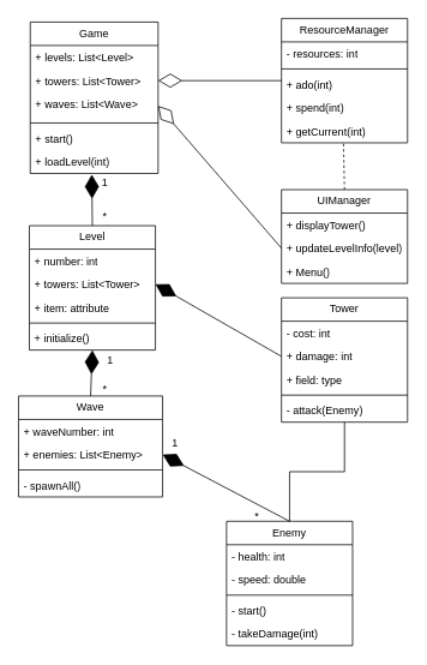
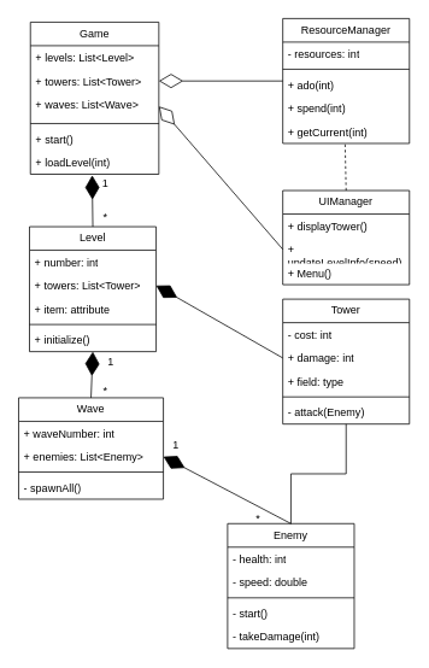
  <mxCell id="0" />
  <mxCell id="1" parent="0" />
  <mxCell id="2" value="Game" style="swimlane;fontStyle=0;childLayout=stackLayout;horizontal=1;startSize=26;fillColor=none;horizontalStack=0;resizeParent=1;resizeParentMax=0;resizeLast=0;collapsible=1;marginBottom=0;whiteSpace=wrap;html=1;" parent="1" vertex="1"><mxGeometry x="33" y="24" width="142" height="168" as="geometry" /></mxCell>
  <mxCell id="3" value="+ levels: List&amp;lt;Level&amp;gt;" style="text;strokeColor=none;fillColor=none;align=left;verticalAlign=top;spacingLeft=4;spacingRight=4;overflow=hidden;rotatable=0;points=[[0,0.5],[1,0.5]];portConstraint=eastwest;whiteSpace=wrap;html=1;" parent="2" vertex="1"><mxGeometry y="26" width="142" height="26" as="geometry" /></mxCell>
  <mxCell id="4" value="+ towers: List&amp;lt;Tower&amp;gt;" style="text;strokeColor=none;fillColor=none;align=left;verticalAlign=top;spacingLeft=4;spacingRight=4;overflow=hidden;rotatable=0;points=[[0,0.5],[1,0.5]];portConstraint=eastwest;whiteSpace=wrap;html=1;" parent="2" vertex="1"><mxGeometry y="52" width="142" height="26" as="geometry" /></mxCell>
  <mxCell id="5" value="+ waves: List&amp;lt;Wave&amp;gt;" style="text;strokeColor=none;fillColor=none;align=left;verticalAlign=top;spacingLeft=4;spacingRight=4;overflow=hidden;rotatable=0;points=[[0,0.5],[1,0.5]];portConstraint=eastwest;whiteSpace=wrap;html=1;" parent="2" vertex="1"><mxGeometry y="78" width="142" height="30" as="geometry" /></mxCell>
  <mxCell id="6" value="" style="line;strokeWidth=1;fillColor=none;align=left;verticalAlign=middle;spacingTop=-1;spacingLeft=3;spacingRight=3;rotatable=0;labelPosition=right;points=[];portConstraint=eastwest;strokeColor=inherit;" parent="2" vertex="1"><mxGeometry y="108" width="142" height="8" as="geometry" /></mxCell>
  <mxCell id="7" value="+ start()" style="text;strokeColor=none;fillColor=none;align=left;verticalAlign=top;spacingLeft=4;spacingRight=4;overflow=hidden;rotatable=0;points=[[0,0.5],[1,0.5]];portConstraint=eastwest;whiteSpace=wrap;html=1;" parent="2" vertex="1"><mxGeometry y="116" width="142" height="26" as="geometry" /></mxCell>
  <mxCell id="8" value="+ loadLevel(int)" style="text;strokeColor=none;fillColor=none;align=left;verticalAlign=top;spacingLeft=4;spacingRight=4;overflow=hidden;rotatable=0;points=[[0,0.5],[1,0.5]];portConstraint=eastwest;whiteSpace=wrap;html=1;" parent="2" vertex="1"><mxGeometry y="142" width="142" height="26" as="geometry" /></mxCell>
  <mxCell id="9" value="Level" style="swimlane;fontStyle=0;childLayout=stackLayout;horizontal=1;startSize=26;fillColor=none;horizontalStack=0;resizeParent=1;resizeParentMax=0;resizeLast=0;collapsible=1;marginBottom=0;whiteSpace=wrap;html=1;" parent="1" vertex="1"><mxGeometry x="32" y="250" width="140" height="138" as="geometry" /></mxCell>
  <mxCell id="10" value="+ number: int" style="text;strokeColor=none;fillColor=none;align=left;verticalAlign=top;spacingLeft=4;spacingRight=4;overflow=hidden;rotatable=0;points=[[0,0.5],[1,0.5]];portConstraint=eastwest;whiteSpace=wrap;html=1;" parent="9" vertex="1"><mxGeometry y="26" width="140" height="26" as="geometry" /></mxCell>
  <mxCell id="11" value="+ towers: List&amp;lt;Tower&amp;gt;" style="text;strokeColor=none;fillColor=none;align=left;verticalAlign=top;spacingLeft=4;spacingRight=4;overflow=hidden;rotatable=0;points=[[0,0.5],[1,0.5]];portConstraint=eastwest;whiteSpace=wrap;html=1;" parent="9" vertex="1"><mxGeometry y="52" width="140" height="26" as="geometry" /></mxCell>
  <mxCell id="12" value="+ item: attribute" style="text;strokeColor=none;fillColor=none;align=left;verticalAlign=top;spacingLeft=4;spacingRight=4;overflow=hidden;rotatable=0;points=[[0,0.5],[1,0.5]];portConstraint=eastwest;whiteSpace=wrap;html=1;" parent="9" vertex="1"><mxGeometry y="78" width="140" height="26" as="geometry" /></mxCell>
  <mxCell id="13" value="" style="line;strokeWidth=1;fillColor=none;align=left;verticalAlign=middle;spacingTop=-1;spacingLeft=3;spacingRight=3;rotatable=0;labelPosition=right;points=[];portConstraint=eastwest;strokeColor=inherit;" parent="9" vertex="1"><mxGeometry y="104" width="140" height="8" as="geometry" /></mxCell>
  <mxCell id="14" value="+ initialize()" style="text;strokeColor=none;fillColor=none;align=left;verticalAlign=top;spacingLeft=4;spacingRight=4;overflow=hidden;rotatable=0;points=[[0,0.5],[1,0.5]];portConstraint=eastwest;whiteSpace=wrap;html=1;" parent="9" vertex="1"><mxGeometry y="112" width="140" height="26" as="geometry" /></mxCell>
  <mxCell id="15" value="ResourceManager" style="swimlane;fontStyle=0;childLayout=stackLayout;horizontal=1;startSize=26;fillColor=none;horizontalStack=0;resizeParent=1;resizeParentMax=0;resizeLast=0;collapsible=1;marginBottom=0;whiteSpace=wrap;html=1;" parent="1" vertex="1"><mxGeometry x="312" y="20" width="140" height="138" as="geometry" /></mxCell>
  <mxCell id="16" value="- resources: int" style="text;strokeColor=none;fillColor=none;align=left;verticalAlign=top;spacingLeft=4;spacingRight=4;overflow=hidden;rotatable=0;points=[[0,0.5],[1,0.5]];portConstraint=eastwest;whiteSpace=wrap;html=1;" parent="15" vertex="1"><mxGeometry y="26" width="140" height="26" as="geometry" /></mxCell>
  <mxCell id="17" value="" style="line;strokeWidth=1;fillColor=none;align=left;verticalAlign=middle;spacingTop=-1;spacingLeft=3;spacingRight=3;rotatable=0;labelPosition=right;points=[];portConstraint=eastwest;strokeColor=inherit;" parent="15" vertex="1"><mxGeometry y="52" width="140" height="8" as="geometry" /></mxCell>
  <mxCell id="18" value="+ ado(int)" style="text;strokeColor=none;fillColor=none;align=left;verticalAlign=top;spacingLeft=4;spacingRight=4;overflow=hidden;rotatable=0;points=[[0,0.5],[1,0.5]];portConstraint=eastwest;whiteSpace=wrap;html=1;" parent="15" vertex="1"><mxGeometry y="60" width="140" height="26" as="geometry" /></mxCell>
  <mxCell id="19" value="+ spend(int)" style="text;strokeColor=none;fillColor=none;align=left;verticalAlign=top;spacingLeft=4;spacingRight=4;overflow=hidden;rotatable=0;points=[[0,0.5],[1,0.5]];portConstraint=eastwest;whiteSpace=wrap;html=1;" parent="15" vertex="1"><mxGeometry y="86" width="140" height="26" as="geometry" /></mxCell>
  <mxCell id="20" value="+ getCurrent(int)" style="text;strokeColor=none;fillColor=none;align=left;verticalAlign=top;spacingLeft=4;spacingRight=4;overflow=hidden;rotatable=0;points=[[0,0.5],[1,0.5]];portConstraint=eastwest;whiteSpace=wrap;html=1;" parent="15" vertex="1"><mxGeometry y="112" width="140" height="26" as="geometry" /></mxCell>
  <mxCell id="21" value="UIManager" style="swimlane;fontStyle=0;childLayout=stackLayout;horizontal=1;startSize=26;fillColor=none;horizontalStack=0;resizeParent=1;resizeParentMax=0;resizeLast=0;collapsible=1;marginBottom=0;whiteSpace=wrap;html=1;" parent="1" vertex="1"><mxGeometry x="312" y="210" width="140" height="104" as="geometry" /></mxCell>
  <mxCell id="22" value="+ displayTower()" style="text;strokeColor=none;fillColor=none;align=left;verticalAlign=top;spacingLeft=4;spacingRight=4;overflow=hidden;rotatable=0;points=[[0,0.5],[1,0.5]];portConstraint=eastwest;whiteSpace=wrap;html=1;" parent="21" vertex="1"><mxGeometry y="26" width="140" height="26" as="geometry" /></mxCell>
- <mxCell id="23" value="+ updateLevelInfo(level)" style="text;strokeColor=none;fillColor=none;align=left;verticalAlign=top;spacingLeft=4;spacingRight=4;overflow=hidden;rotatable=0;points=[[0,0.5],[1,0.5]];portConstraint=eastwest;whiteSpace=wrap;html=1;" parent="21" vertex="1"><mxGeometry y="52" width="140" height="26" as="geometry" /></mxCell>
+ <mxCell id="23" value="+ updateLevelInfo(speed)" style="text;strokeColor=none;fillColor=none;align=left;verticalAlign=top;spacingLeft=4;spacingRight=4;overflow=hidden;rotatable=0;points=[[0,0.5],[1,0.5]];portConstraint=eastwest;whiteSpace=wrap;html=1;" parent="21" vertex="1"><mxGeometry y="52" width="140" height="26" as="geometry" /></mxCell>
  <mxCell id="24" value="+ Menu()" style="text;strokeColor=none;fillColor=none;align=left;verticalAlign=top;spacingLeft=4;spacingRight=4;overflow=hidden;rotatable=0;points=[[0,0.5],[1,0.5]];portConstraint=eastwest;whiteSpace=wrap;html=1;" parent="21" vertex="1"><mxGeometry y="78" width="140" height="26" as="geometry" /></mxCell>
  <mxCell id="25" value="Tower" style="swimlane;fontStyle=0;childLayout=stackLayout;horizontal=1;startSize=26;fillColor=none;horizontalStack=0;resizeParent=1;resizeParentMax=0;resizeLast=0;collapsible=1;marginBottom=0;whiteSpace=wrap;html=1;" parent="1" vertex="1"><mxGeometry x="312" y="330" width="140" height="138" as="geometry" /></mxCell>
  <mxCell id="26" value="- cost: int" style="text;strokeColor=none;fillColor=none;align=left;verticalAlign=top;spacingLeft=4;spacingRight=4;overflow=hidden;rotatable=0;points=[[0,0.5],[1,0.5]];portConstraint=eastwest;whiteSpace=wrap;html=1;" parent="25" vertex="1"><mxGeometry y="26" width="140" height="26" as="geometry" /></mxCell>
  <mxCell id="27" value="+ damage: int" style="text;strokeColor=none;fillColor=none;align=left;verticalAlign=top;spacingLeft=4;spacingRight=4;overflow=hidden;rotatable=0;points=[[0,0.5],[1,0.5]];portConstraint=eastwest;whiteSpace=wrap;html=1;" parent="25" vertex="1"><mxGeometry y="52" width="140" height="26" as="geometry" /></mxCell>
  <mxCell id="28" value="+ field: type" style="text;strokeColor=none;fillColor=none;align=left;verticalAlign=top;spacingLeft=4;spacingRight=4;overflow=hidden;rotatable=0;points=[[0,0.5],[1,0.5]];portConstraint=eastwest;whiteSpace=wrap;html=1;" parent="25" vertex="1"><mxGeometry y="78" width="140" height="26" as="geometry" /></mxCell>
  <mxCell id="29" value="" style="line;strokeWidth=1;fillColor=none;align=left;verticalAlign=middle;spacingTop=-1;spacingLeft=3;spacingRight=3;rotatable=0;labelPosition=right;points=[];portConstraint=eastwest;strokeColor=inherit;" parent="25" vertex="1"><mxGeometry y="104" width="140" height="8" as="geometry" /></mxCell>
  <mxCell id="30" value="- attack(Enemy)" style="text;strokeColor=none;fillColor=none;align=left;verticalAlign=top;spacingLeft=4;spacingRight=4;overflow=hidden;rotatable=0;points=[[0,0.5],[1,0.5]];portConstraint=eastwest;whiteSpace=wrap;html=1;" parent="25" vertex="1"><mxGeometry y="112" width="140" height="26" as="geometry" /></mxCell>
  <mxCell id="31" value="Wave" style="swimlane;fontStyle=0;childLayout=stackLayout;horizontal=1;startSize=26;fillColor=none;horizontalStack=0;resizeParent=1;resizeParentMax=0;resizeLast=0;collapsible=1;marginBottom=0;whiteSpace=wrap;html=1;" parent="1" vertex="1"><mxGeometry x="20" y="439" width="160" height="112" as="geometry" /></mxCell>
  <mxCell id="32" value="+ waveNumber: int" style="text;strokeColor=none;fillColor=none;align=left;verticalAlign=top;spacingLeft=4;spacingRight=4;overflow=hidden;rotatable=0;points=[[0,0.5],[1,0.5]];portConstraint=eastwest;whiteSpace=wrap;html=1;" parent="31" vertex="1"><mxGeometry y="26" width="160" height="26" as="geometry" /></mxCell>
  <mxCell id="33" value="+ enemies: List&amp;lt;Enemy&amp;gt;" style="text;strokeColor=none;fillColor=none;align=left;verticalAlign=top;spacingLeft=4;spacingRight=4;overflow=hidden;rotatable=0;points=[[0,0.5],[1,0.5]];portConstraint=eastwest;whiteSpace=wrap;html=1;" parent="31" vertex="1"><mxGeometry y="52" width="160" height="26" as="geometry" /></mxCell>
  <mxCell id="34" value="" style="line;strokeWidth=1;fillColor=none;align=left;verticalAlign=middle;spacingTop=-1;spacingLeft=3;spacingRight=3;rotatable=0;labelPosition=right;points=[];portConstraint=eastwest;strokeColor=inherit;" parent="31" vertex="1"><mxGeometry y="78" width="160" height="8" as="geometry" /></mxCell>
  <mxCell id="35" value="- spawnAll()" style="text;strokeColor=none;fillColor=none;align=left;verticalAlign=top;spacingLeft=4;spacingRight=4;overflow=hidden;rotatable=0;points=[[0,0.5],[1,0.5]];portConstraint=eastwest;whiteSpace=wrap;html=1;" parent="31" vertex="1"><mxGeometry y="86" width="160" height="26" as="geometry" /></mxCell>
  <mxCell id="36" style="edgeStyle=orthogonalEdgeStyle;rounded=0;orthogonalLoop=1;jettySize=auto;html=1;exitX=0.5;exitY=0;exitDx=0;exitDy=0;entryX=0.5;entryY=1;entryDx=0;entryDy=0;endArrow=none;startFill=0;" edge="1" parent="1" source="37" target="25"><mxGeometry relative="1" as="geometry" /></mxCell>
  <mxCell id="37" value="Enemy" style="swimlane;fontStyle=0;childLayout=stackLayout;horizontal=1;startSize=26;fillColor=none;horizontalStack=0;resizeParent=1;resizeParentMax=0;resizeLast=0;collapsible=1;marginBottom=0;whiteSpace=wrap;html=1;" parent="1" vertex="1"><mxGeometry x="251" y="578" width="140" height="138" as="geometry" /></mxCell>
  <mxCell id="38" value="- health: int" style="text;strokeColor=none;fillColor=none;align=left;verticalAlign=top;spacingLeft=4;spacingRight=4;overflow=hidden;rotatable=0;points=[[0,0.5],[1,0.5]];portConstraint=eastwest;whiteSpace=wrap;html=1;" parent="37" vertex="1"><mxGeometry y="26" width="140" height="26" as="geometry" /></mxCell>
  <mxCell id="39" value="- speed: double" style="text;strokeColor=none;fillColor=none;align=left;verticalAlign=top;spacingLeft=4;spacingRight=4;overflow=hidden;rotatable=0;points=[[0,0.5],[1,0.5]];portConstraint=eastwest;whiteSpace=wrap;html=1;" parent="37" vertex="1"><mxGeometry y="52" width="140" height="26" as="geometry" /></mxCell>
  <mxCell id="40" value="" style="line;strokeWidth=1;fillColor=none;align=left;verticalAlign=middle;spacingTop=-1;spacingLeft=3;spacingRight=3;rotatable=0;labelPosition=right;points=[];portConstraint=eastwest;strokeColor=inherit;" parent="37" vertex="1"><mxGeometry y="78" width="140" height="8" as="geometry" /></mxCell>
  <mxCell id="41" value="- start()" style="text;strokeColor=none;fillColor=none;align=left;verticalAlign=top;spacingLeft=4;spacingRight=4;overflow=hidden;rotatable=0;points=[[0,0.5],[1,0.5]];portConstraint=eastwest;whiteSpace=wrap;html=1;" parent="37" vertex="1"><mxGeometry y="86" width="140" height="26" as="geometry" /></mxCell>
  <mxCell id="42" value="- takeDamage(int)" style="text;strokeColor=none;fillColor=none;align=left;verticalAlign=top;spacingLeft=4;spacingRight=4;overflow=hidden;rotatable=0;points=[[0,0.5],[1,0.5]];portConstraint=eastwest;whiteSpace=wrap;html=1;" parent="37" vertex="1"><mxGeometry y="112" width="140" height="26" as="geometry" /></mxCell>
  <mxCell id="43" value="" style="endArrow=diamondThin;endFill=1;endSize=24;html=1;rounded=0;entryX=0.481;entryY=1.045;entryDx=0;entryDy=0;entryPerimeter=0;exitX=0.5;exitY=0;exitDx=0;exitDy=0;" edge="1" parent="1" source="9" target="8"><mxGeometry width="160" relative="1" as="geometry"><mxPoint x="126" y="277" as="sourcePoint" /><mxPoint x="286" y="277" as="targetPoint" /></mxGeometry></mxCell>
  <mxCell id="44" value="" style="endArrow=diamondThin;endFill=1;endSize=24;html=1;rounded=0;exitX=0;exitY=0.5;exitDx=0;exitDy=0;entryX=1;entryY=0.5;entryDx=0;entryDy=0;" edge="1" parent="1" source="27" target="11"><mxGeometry width="160" relative="1" as="geometry"><mxPoint x="150" y="347" as="sourcePoint" /><mxPoint x="252" y="310" as="targetPoint" /></mxGeometry></mxCell>
  <mxCell id="45" value="" style="endArrow=diamondThin;endFill=1;endSize=24;html=1;rounded=0;exitX=0.5;exitY=0;exitDx=0;exitDy=0;entryX=0.5;entryY=1;entryDx=0;entryDy=0;" edge="1" parent="1" source="31" target="9"><mxGeometry width="160" relative="1" as="geometry"><mxPoint x="150" y="374" as="sourcePoint" /><mxPoint x="310" y="374" as="targetPoint" /></mxGeometry></mxCell>
  <mxCell id="46" value="" style="endArrow=diamondThin;endFill=1;endSize=24;html=1;rounded=0;entryX=1;entryY=0.5;entryDx=0;entryDy=0;exitX=0.5;exitY=0;exitDx=0;exitDy=0;" edge="1" parent="1" source="37" target="33"><mxGeometry width="160" relative="1" as="geometry"><mxPoint x="334" y="546" as="sourcePoint" /><mxPoint x="310" y="546" as="targetPoint" /></mxGeometry></mxCell>
  <mxCell id="47" value="" style="endArrow=diamondThin;endFill=0;endSize=24;html=1;rounded=0;entryX=1;entryY=0.5;entryDx=0;entryDy=0;exitX=0;exitY=0.5;exitDx=0;exitDy=0;" edge="1" parent="1" source="15" target="4"><mxGeometry width="160" relative="1" as="geometry"><mxPoint x="306" y="127" as="sourcePoint" /><mxPoint x="310" y="202" as="targetPoint" /></mxGeometry></mxCell>
  <mxCell id="48" value="" style="endArrow=diamondThin;endFill=0;endSize=24;html=1;rounded=0;exitX=0;exitY=0.5;exitDx=0;exitDy=0;entryX=1;entryY=0.5;entryDx=0;entryDy=0;" edge="1" parent="1" source="23" target="5"><mxGeometry width="160" relative="1" as="geometry"><mxPoint x="136" y="260" as="sourcePoint" /><mxPoint x="296" y="260" as="targetPoint" /></mxGeometry></mxCell>
  <mxCell id="49" value="" style="endArrow=none;endSize=12;dashed=1;html=1;rounded=0;exitX=0.5;exitY=0;exitDx=0;exitDy=0;entryX=0.492;entryY=1.032;entryDx=0;entryDy=0;entryPerimeter=0;" edge="1" parent="1" source="21" target="20"><mxGeometry width="160" relative="1" as="geometry"><mxPoint x="136" y="260" as="sourcePoint" /><mxPoint x="296" y="260" as="targetPoint" /></mxGeometry></mxCell>
  <mxCell id="50" value="1" style="text;html=1;align=center;verticalAlign=middle;whiteSpace=wrap;rounded=0;" vertex="1" parent="1"><mxGeometry x="86" y="188" width="60" height="30" as="geometry" /></mxCell>
  <mxCell id="51" value="*" style="text;html=1;align=center;verticalAlign=middle;whiteSpace=wrap;rounded=0;" vertex="1" parent="1"><mxGeometry x="86" y="225" width="60" height="30" as="geometry" /></mxCell>
  <mxCell id="52" value="1" style="text;html=1;align=center;verticalAlign=middle;whiteSpace=wrap;rounded=0;" vertex="1" parent="1"><mxGeometry x="92" y="384" width="60" height="30" as="geometry" /></mxCell>
  <mxCell id="53" value="*" style="text;html=1;align=center;verticalAlign=middle;whiteSpace=wrap;rounded=0;" vertex="1" parent="1"><mxGeometry x="86" y="417" width="60" height="30" as="geometry" /></mxCell>
  <mxCell id="54" value="1" style="text;html=1;align=center;verticalAlign=middle;whiteSpace=wrap;rounded=0;" vertex="1" parent="1"><mxGeometry x="164" y="476" width="60" height="30" as="geometry" /></mxCell>
  <mxCell id="55" value="*" style="text;html=1;align=center;verticalAlign=middle;whiteSpace=wrap;rounded=0;" vertex="1" parent="1"><mxGeometry x="255" y="558" width="60" height="30" as="geometry" /></mxCell>
